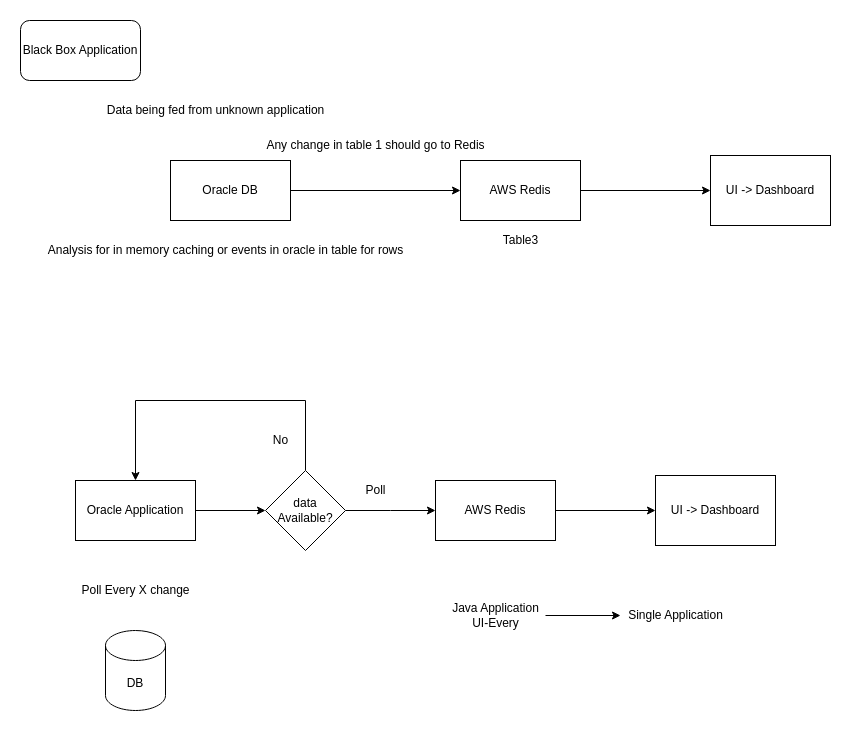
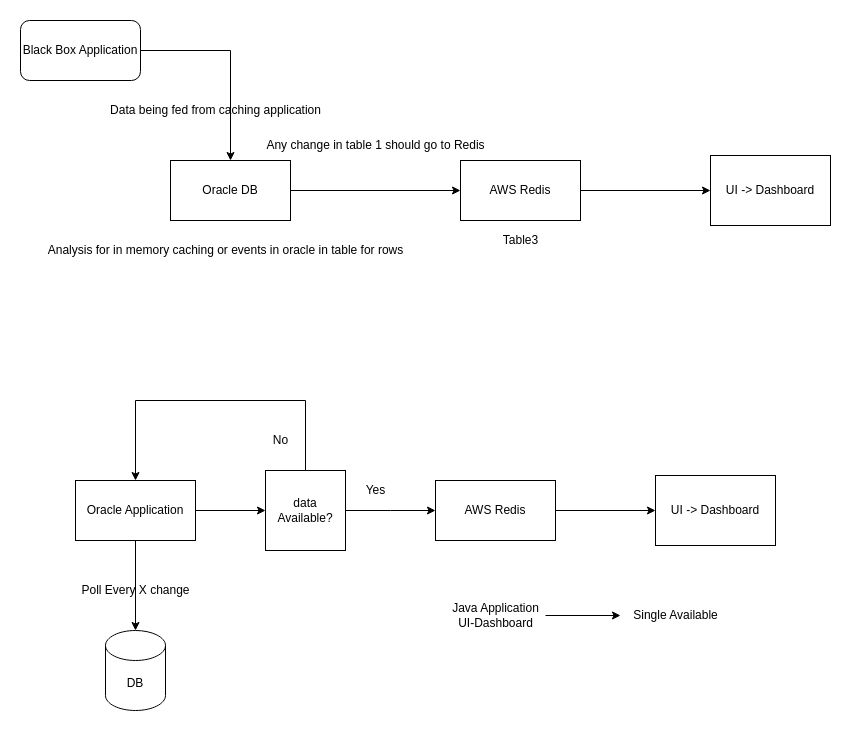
  <mxCell id="0" />
  <mxCell id="1" parent="0" />
  <mxCell id="2" style="edgeStyle=orthogonalEdgeStyle;rounded=0;orthogonalLoop=1;jettySize=auto;html=1;entryX=0;entryY=0.5;entryDx=0;entryDy=0;" parent="1" source="3" target="6" edge="1"><mxGeometry relative="1" as="geometry" /></mxCell>
  <mxCell id="3" value="AWS Redis" style="rounded=0;whiteSpace=wrap;html=1;" parent="1" vertex="1"><mxGeometry x="460" y="160" width="120" height="60" as="geometry" /></mxCell>
  <mxCell id="4" style="edgeStyle=orthogonalEdgeStyle;rounded=0;orthogonalLoop=1;jettySize=auto;html=1;exitX=1;exitY=0.5;exitDx=0;exitDy=0;entryX=0;entryY=0.5;entryDx=0;entryDy=0;" parent="1" source="5" target="3" edge="1"><mxGeometry relative="1" as="geometry" /></mxCell>
  <mxCell id="5" value="Oracle DB" style="rounded=0;whiteSpace=wrap;html=1;" parent="1" vertex="1"><mxGeometry x="170" y="160" width="120" height="60" as="geometry" /></mxCell>
  <mxCell id="6" value="UI -&amp;gt; Dashboard" style="rounded=0;whiteSpace=wrap;html=1;" parent="1" vertex="1"><mxGeometry x="710" y="155" width="120" height="70" as="geometry" /></mxCell>
+ <mxCell id="7" style="edgeStyle=orthogonalEdgeStyle;rounded=0;orthogonalLoop=1;jettySize=auto;html=1;entryX=0.5;entryY=0;entryDx=0;entryDy=0;" parent="1" source="8" target="5" edge="1"><mxGeometry relative="1" as="geometry" /></mxCell>
  <mxCell id="8" value="Black Box Application" style="rounded=1;whiteSpace=wrap;html=1;" parent="1" vertex="1"><mxGeometry x="20" y="20" width="120" height="60" as="geometry" /></mxCell>
  <mxCell id="9" value="Table3" style="text;html=1;align=center;verticalAlign=middle;resizable=0;points=[];autosize=1;" parent="1" vertex="1"><mxGeometry x="495" y="230" width="50" height="20" as="geometry" /></mxCell>
  <mxCell id="10" value="Any change in table 1 should go to Redis" style="text;html=1;align=center;verticalAlign=middle;resizable=0;points=[];autosize=1;" parent="1" vertex="1"><mxGeometry x="260" y="135" width="230" height="20" as="geometry" /></mxCell>
- <mxCell id="11" value="Data being fed from unknown application" style="text;html=1;align=center;verticalAlign=middle;resizable=0;points=[];autosize=1;" parent="1" vertex="1"><mxGeometry x="100" y="100" width="230" height="20" as="geometry" /></mxCell>
+ <mxCell id="11" value="Data being fed from caching application" style="text;html=1;align=center;verticalAlign=middle;resizable=0;points=[];autosize=1;" parent="1" vertex="1"><mxGeometry x="100" y="100" width="230" height="20" as="geometry" /></mxCell>
  <mxCell id="12" value="Analysis for in memory caching or events in oracle in table for rows&lt;br&gt;" style="text;html=1;align=center;verticalAlign=middle;resizable=0;points=[];autosize=1;" parent="1" vertex="1"><mxGeometry x="40" y="240" width="370" height="20" as="geometry" /></mxCell>
  <mxCell id="13" value="DB" style="shape=cylinder3;whiteSpace=wrap;html=1;boundedLbl=1;backgroundOutline=1;size=15;" parent="1" vertex="1"><mxGeometry x="105" y="630" width="60" height="80" as="geometry" /></mxCell>
+ <mxCell id="14" style="edgeStyle=orthogonalEdgeStyle;rounded=0;orthogonalLoop=1;jettySize=auto;html=1;exitX=0.5;exitY=1;exitDx=0;exitDy=0;entryX=0.5;entryY=0;entryDx=0;entryDy=0;entryPerimeter=0;" parent="1" source="16" target="13" edge="1"><mxGeometry relative="1" as="geometry" /></mxCell>
  <mxCell id="15" style="edgeStyle=orthogonalEdgeStyle;rounded=0;orthogonalLoop=1;jettySize=auto;html=1;" parent="1" source="16" target="19" edge="1"><mxGeometry relative="1" as="geometry" /></mxCell>
  <mxCell id="16" value="Oracle Application" style="rounded=0;whiteSpace=wrap;html=1;" parent="1" vertex="1"><mxGeometry x="75" y="480" width="120" height="60" as="geometry" /></mxCell>
  <mxCell id="17" style="edgeStyle=orthogonalEdgeStyle;rounded=0;orthogonalLoop=1;jettySize=auto;html=1;" parent="1" source="19" edge="1"><mxGeometry relative="1" as="geometry"><mxPoint x="435" y="510" as="targetPoint" /></mxGeometry></mxCell>
  <mxCell id="18" style="edgeStyle=orthogonalEdgeStyle;rounded=0;orthogonalLoop=1;jettySize=auto;html=1;entryX=0.5;entryY=0;entryDx=0;entryDy=0;" parent="1" source="19" target="16" edge="1"><mxGeometry relative="1" as="geometry"><Array as="points"><mxPoint x="305" y="400" /><mxPoint x="135" y="400" /></Array></mxGeometry></mxCell>
- <mxCell id="19" value="data Available?" style="rhombus;whiteSpace=wrap;html=1;" parent="1" vertex="1"><mxGeometry x="265" y="470" width="80" height="80" as="geometry" /></mxCell>
- <mxCell id="20" value="Poll" style="text;html=1;align=center;verticalAlign=middle;resizable=0;points=[];autosize=1;" parent="1" vertex="1"><mxGeometry x="355" y="480" width="40" height="20" as="geometry" /></mxCell>
+ <mxCell id="19" value="data Available?" style="whiteSpace=wrap;html=1;rounded=0;" parent="1" vertex="1"><mxGeometry x="265" y="470" width="80" height="80" as="geometry" /></mxCell>
+ <mxCell id="20" value="Yes" style="text;html=1;align=center;verticalAlign=middle;resizable=0;points=[];autosize=1;" parent="1" vertex="1"><mxGeometry x="355" y="480" width="40" height="20" as="geometry" /></mxCell>
  <mxCell id="21" style="edgeStyle=orthogonalEdgeStyle;rounded=0;orthogonalLoop=1;jettySize=auto;html=1;entryX=0;entryY=0.5;entryDx=0;entryDy=0;" parent="1" source="22" target="23" edge="1"><mxGeometry relative="1" as="geometry" /></mxCell>
  <mxCell id="22" value="AWS Redis" style="rounded=0;whiteSpace=wrap;html=1;" parent="1" vertex="1"><mxGeometry x="435" y="480" width="120" height="60" as="geometry" /></mxCell>
  <mxCell id="23" value="UI -&amp;gt; Dashboard" style="rounded=0;whiteSpace=wrap;html=1;" parent="1" vertex="1"><mxGeometry x="655" y="475" width="120" height="70" as="geometry" /></mxCell>
  <mxCell id="24" style="edgeStyle=orthogonalEdgeStyle;rounded=0;orthogonalLoop=1;jettySize=auto;html=1;" parent="1" source="25" edge="1"><mxGeometry relative="1" as="geometry"><mxPoint x="620" y="615" as="targetPoint" /></mxGeometry></mxCell>
- <mxCell id="25" value="Java Application&lt;br&gt;UI-Every" style="text;html=1;align=center;verticalAlign=middle;resizable=0;points=[];autosize=1;" parent="1" vertex="1"><mxGeometry x="445" y="600" width="100" height="30" as="geometry" /></mxCell>
- <mxCell id="26" value="Single Application" style="text;html=1;align=center;verticalAlign=middle;resizable=0;points=[];autosize=1;" parent="1" vertex="1"><mxGeometry x="620" y="605" width="110" height="20" as="geometry" /></mxCell>
+ <mxCell id="25" value="Java Application&lt;br&gt;UI-Dashboard" style="text;html=1;align=center;verticalAlign=middle;resizable=0;points=[];autosize=1;" parent="1" vertex="1"><mxGeometry x="445" y="600" width="100" height="30" as="geometry" /></mxCell>
+ <mxCell id="26" value="Single Available" style="text;html=1;align=center;verticalAlign=middle;resizable=0;points=[];autosize=1;" parent="1" vertex="1"><mxGeometry x="620" y="605" width="110" height="20" as="geometry" /></mxCell>
  <mxCell id="27" value="No" style="text;html=1;align=center;verticalAlign=middle;resizable=0;points=[];autosize=1;" parent="1" vertex="1"><mxGeometry x="265" y="430" width="30" height="20" as="geometry" /></mxCell>
  <mxCell id="28" value="Poll Every X change&lt;br&gt;" style="text;html=1;align=center;verticalAlign=middle;resizable=0;points=[];autosize=1;" parent="1" vertex="1"><mxGeometry x="70" y="580" width="130" height="20" as="geometry" /></mxCell>
